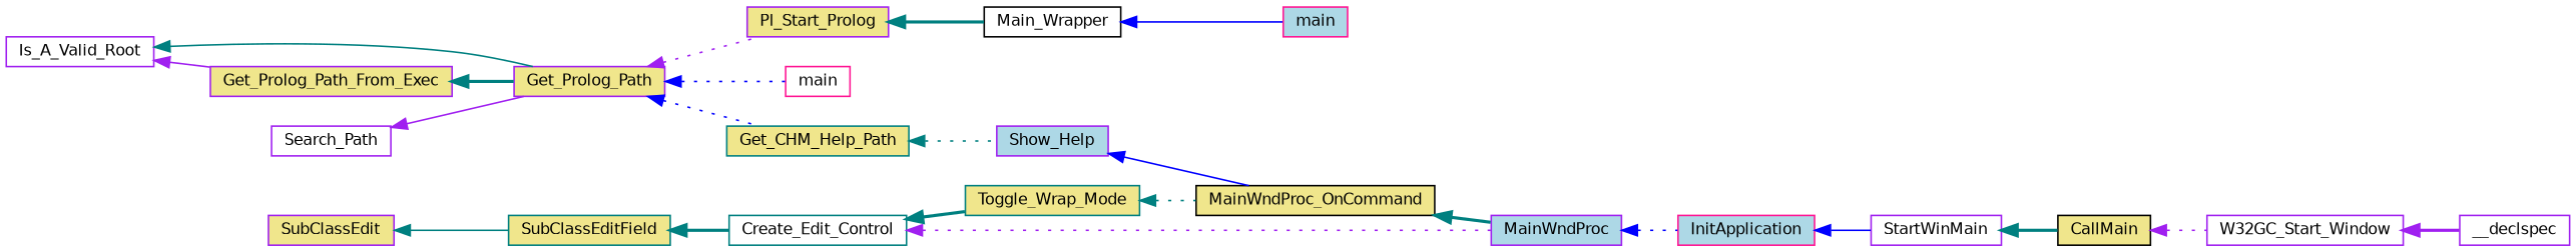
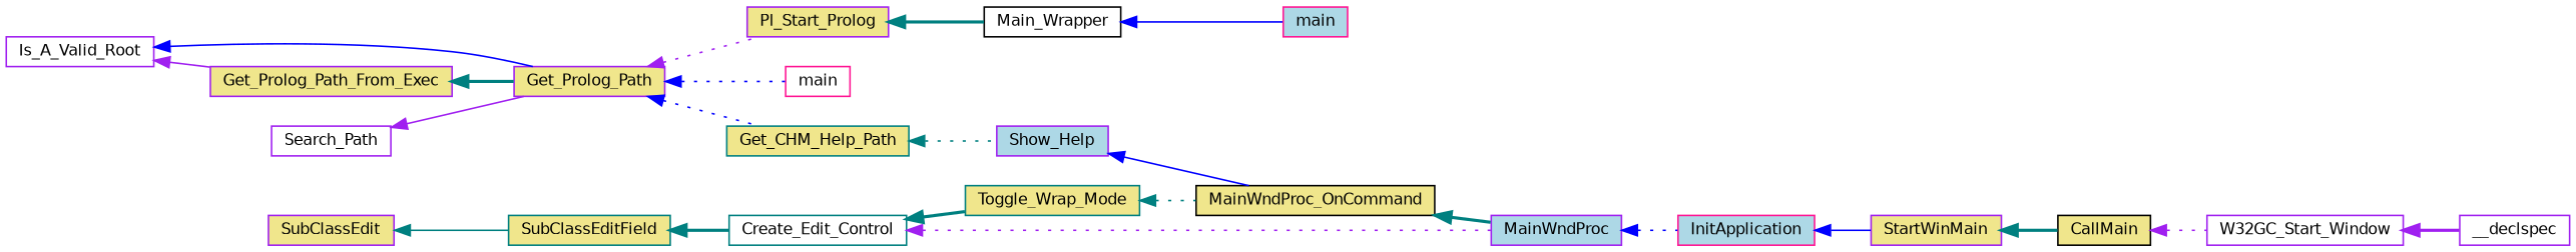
  digraph {
    rankdir=LR
    node [color=purple fillcolor=khaki fontname=Helvetica fontsize=10 shape=record style=filled]
    edge [color=teal dir=back fontname=Helvetica fontsize=10 labelfontname=Helvetica labelfontsize=10 style=dotted]
    n1 [fillcolor=white fontcolor=black height=0.2 label=Is_A_Valid_Root width=0.4]
    n2 [height=0.2 label=Get_Prolog_Path width=0.4]
    n3 [height=0.2 label=Get_Prolog_Path_From_Exec width=0.4]
    n4 [height=0.2 label=Pl_Start_Prolog width=0.4]
    n5 [color=deeppink fillcolor=white height=0.2 label=main width=0.4]
    n6 [color=teal height=0.2 label=Get_CHM_Help_Path width=0.4]
    n7 [color=black fillcolor=white height=0.2 label=Main_Wrapper width=0.4]
    n8 [fillcolor=white height=0.2 label=Search_Path width=0.4]
    n9 [fillcolor=lightblue height=0.2 label=Show_Help width=0.4]
    n10 [color=deeppink fillcolor=lightblue height=0.2 label=main width=0.4]
    n11 [color=black height=0.2 label=MainWndProc_OnCommand width=0.4]
    n12 [fillcolor=lightblue height=0.2 label=MainWndProc width=0.4]
    n13 [height=0.2 label=SubClassEdit width=0.4]
    n14 [color=teal height=0.2 label=SubClassEditField width=0.4]
    n15 [color=deeppink fillcolor=lightblue height=0.2 label=InitApplication width=0.4]
-   n16 [fillcolor=white height=0.2 label=StartWinMain width=0.4]
+   n16 [height=0.2 label=StartWinMain width=0.4]
    n17 [color=black height=0.2 label=CallMain width=0.4]
    n18 [fillcolor=white height=0.2 label=W32GC_Start_Window width=0.4]
    n19 [fillcolor=white height=0.2 label=__declspec width=0.4]
    n20 [color=teal fillcolor=white height=0.2 label=Create_Edit_Control width=0.4]
    n21 [color=teal height=0.2 label=Toggle_Wrap_Mode width=0.4]
-   n1 -> n2 [style=solid]
+   n1 -> n2 [color=blue style=solid]
    n1 -> n3 [color=purple style=solid]
    n2 -> n4 [color=purple]
    n2 -> n5 [color=blue]
    n2 -> n6 [color=blue]
    n3 -> n2 [style=bold]
    n4 -> n7 [style=bold]
    n6 -> n9
    n7 -> n10 [color=blue style=solid]
    n8 -> n2 [color=purple style=solid]
    n9 -> n11 [color=blue style=solid]
    n11 -> n12 [style=bold]
    n12 -> n15 [color=blue]
    n13 -> n14 [style=solid]
    n14 -> n20 [style=bold]
    n15 -> n16 [color=blue style=solid]
    n16 -> n17 [style=bold]
    n17 -> n18 [color=purple]
    n18 -> n19 [color=purple style=bold]
    n20 -> n12 [color=purple]
    n20 -> n21 [style=bold]
    n21 -> n11
  }
